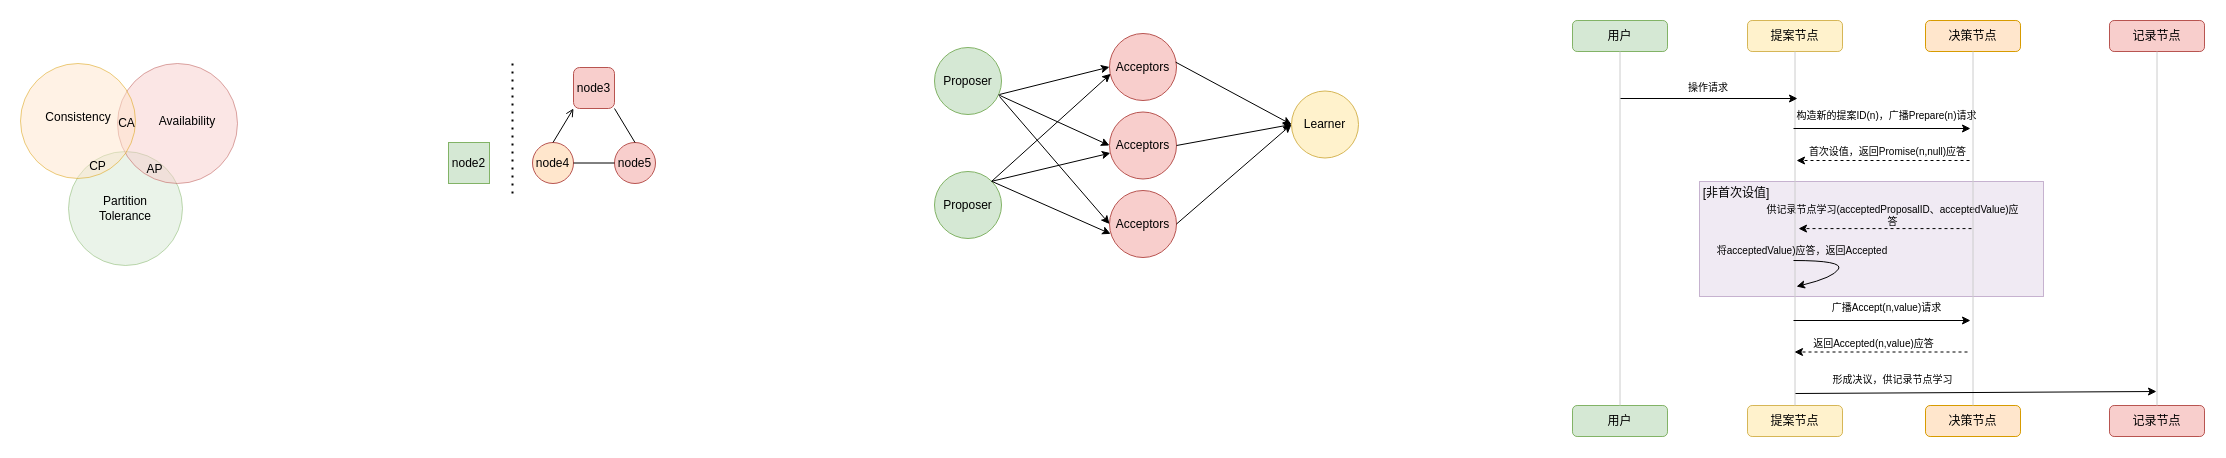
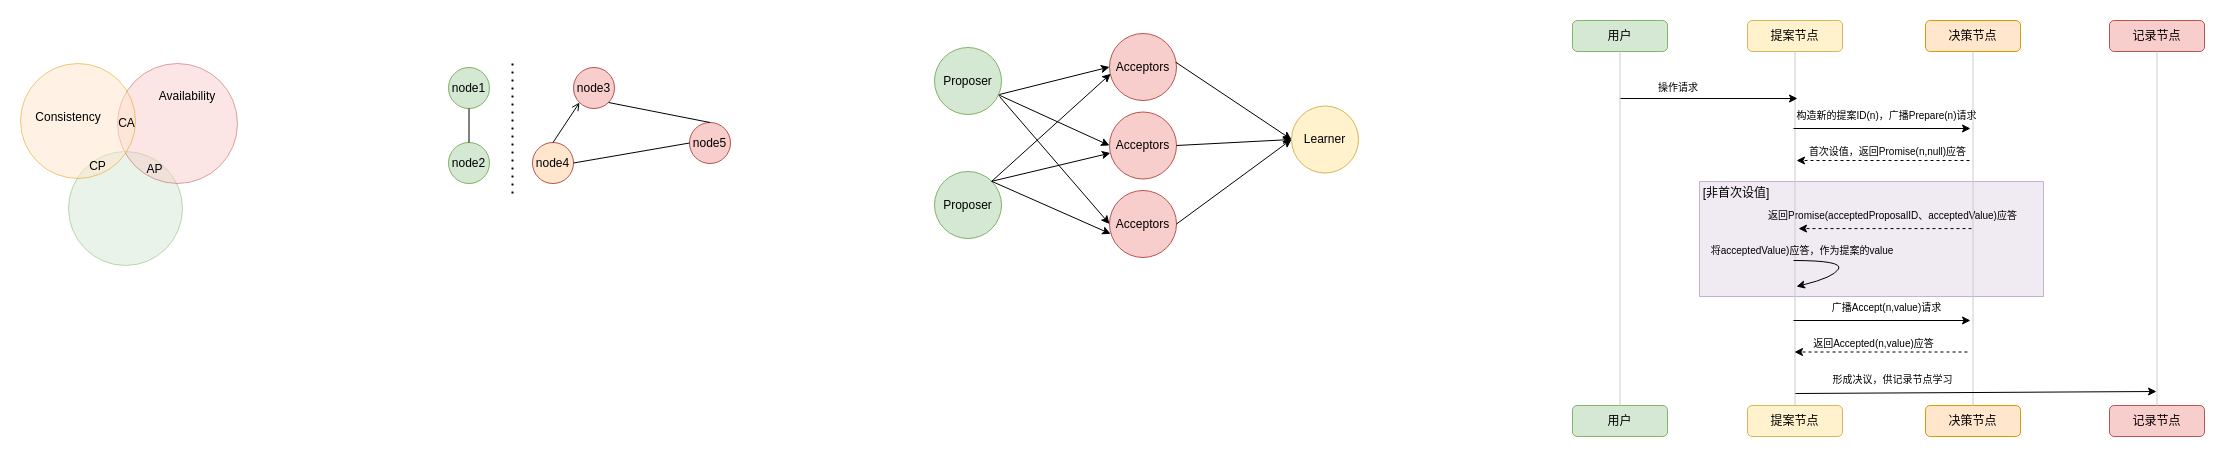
  <mxCell id="0" />
  <mxCell id="1" parent="0" />
  <mxCell id="2" value="" style="rounded=0;whiteSpace=wrap;html=1;fillColor=#e1d5e7;strokeColor=#9673a6;opacity=50;" vertex="1" parent="1"><mxGeometry x="1699" y="181" width="344" height="115" as="geometry" /></mxCell>
  <mxCell id="3" value="构造新的提案ID(n)，广播Prepare(n)请求" style="text;html=1;align=center;verticalAlign=middle;whiteSpace=wrap;rounded=0;fontSize=10;" vertex="1" parent="1"><mxGeometry x="1758" y="100" width="257" height="30" as="geometry" /></mxCell>
- <mxCell id="4" value="供记录节点学习(acceptedProposalID、acceptedValue)应答" style="text;html=1;align=center;verticalAlign=middle;whiteSpace=wrap;rounded=0;fontSize=10;" vertex="1" parent="1"><mxGeometry x="1765" y="200" width="255" height="30.5" as="geometry" /></mxCell>
+ <mxCell id="4" value="返回Promise(acceptedProposalID、acceptedValue)应答" style="text;html=1;align=center;verticalAlign=middle;whiteSpace=wrap;rounded=0;fontSize=10;" vertex="1" parent="1"><mxGeometry x="1765" y="200" width="255" height="30.5" as="geometry" /></mxCell>
  <mxCell id="5" value="首次设值，返回Promise(n,null)应答" style="text;html=1;align=center;verticalAlign=middle;whiteSpace=wrap;rounded=0;fontSize=10;" vertex="1" parent="1"><mxGeometry x="1760" y="135.5" width="255" height="30.5" as="geometry" /></mxCell>
  <mxCell id="6" value="" style="ellipse;whiteSpace=wrap;html=1;aspect=fixed;opacity=50;fillColor=#d5e8d4;strokeColor=#82b366;" vertex="1" parent="1"><mxGeometry x="68" y="151" width="114" height="114" as="geometry" /></mxCell>
  <mxCell id="7" value="" style="ellipse;whiteSpace=wrap;html=1;aspect=fixed;opacity=50;fillColor=#f8cecc;strokeColor=#b85450;" vertex="1" parent="1"><mxGeometry x="117" y="63" width="120" height="120" as="geometry" /></mxCell>
  <mxCell id="8" value="" style="ellipse;whiteSpace=wrap;html=1;aspect=fixed;fillColor=#ffe6cc;strokeColor=#d79b00;opacity=50;" vertex="1" parent="1"><mxGeometry x="20" y="63" width="115" height="115" as="geometry" /></mxCell>
  <mxCell id="9" value="CA" style="text;html=1;align=center;verticalAlign=middle;whiteSpace=wrap;rounded=0;fontColor=#000000;" vertex="1" parent="1"><mxGeometry x="115" y="101.5" width="23" height="43" as="geometry" /></mxCell>
  <mxCell id="10" value="CP" style="text;html=1;align=center;verticalAlign=middle;whiteSpace=wrap;rounded=0;fontColor=#000000;" vertex="1" parent="1"><mxGeometry x="86" y="144.5" width="23" height="43" as="geometry" /></mxCell>
  <mxCell id="11" value="AP" style="text;html=1;align=center;verticalAlign=middle;whiteSpace=wrap;rounded=0;fontColor=#000000;" vertex="1" parent="1"><mxGeometry x="143" y="147" width="23" height="43" as="geometry" /></mxCell>
- <mxCell id="12" value="Consistency" style="text;html=1;align=center;verticalAlign=middle;whiteSpace=wrap;rounded=0;" vertex="1" parent="1"><mxGeometry x="47.5" y="101.5" width="60" height="30" as="geometry" /></mxCell>
- <mxCell id="13" value="Availability" style="text;html=1;align=center;verticalAlign=middle;whiteSpace=wrap;rounded=0;" vertex="1" parent="1"><mxGeometry x="157" y="105.5" width="60" height="30" as="geometry" /></mxCell>
- <mxCell id="14" value="Partition&lt;br&gt;Tolerance" style="text;html=1;align=center;verticalAlign=middle;whiteSpace=wrap;rounded=0;" vertex="1" parent="1"><mxGeometry x="95" y="193" width="60" height="30" as="geometry" /></mxCell>
- <mxCell id="16" value="node2" style="whiteSpace=wrap;html=1;aspect=fixed;fillColor=#d5e8d4;strokeColor=#82b366;rounded=0;" vertex="1" parent="1"><mxGeometry x="448" y="142" width="41" height="41" as="geometry" /></mxCell>
- <mxCell id="17" value="node3" style="whiteSpace=wrap;html=1;aspect=fixed;fillColor=#f8cecc;strokeColor=#b85450;rounded=1;" vertex="1" parent="1"><mxGeometry x="573" y="67" width="41" height="41" as="geometry" /></mxCell>
- <mxCell id="18" value="node5" style="ellipse;whiteSpace=wrap;html=1;aspect=fixed;fillColor=#f8cecc;strokeColor=#b85450;" vertex="1" parent="1"><mxGeometry x="614" y="142" width="41" height="41" as="geometry" /></mxCell>
+ <mxCell id="12" value="Consistency" style="text;html=1;align=center;verticalAlign=middle;whiteSpace=wrap;rounded=0;" vertex="1" parent="1"><mxGeometry x="37.5" y="101.5" width="60" height="30" as="geometry" /></mxCell>
+ <mxCell id="13" value="Availability" style="text;html=1;align=center;verticalAlign=middle;whiteSpace=wrap;rounded=0;" vertex="1" parent="1"><mxGeometry x="157" y="80.5" width="60" height="30" as="geometry" /></mxCell>
+ <mxCell id="15" value="node1" style="ellipse;whiteSpace=wrap;html=1;aspect=fixed;fillColor=#d5e8d4;strokeColor=#82b366;" vertex="1" parent="1"><mxGeometry x="448" y="67" width="41" height="41" as="geometry" /></mxCell>
+ <mxCell id="16" value="node2" style="ellipse;whiteSpace=wrap;html=1;aspect=fixed;fillColor=#d5e8d4;strokeColor=#82b366;" vertex="1" parent="1"><mxGeometry x="448" y="142" width="41" height="41" as="geometry" /></mxCell>
+ <mxCell id="17" value="node3" style="ellipse;whiteSpace=wrap;html=1;aspect=fixed;fillColor=#f8cecc;strokeColor=#b85450;" vertex="1" parent="1"><mxGeometry x="573" y="67" width="41" height="41" as="geometry" /></mxCell>
+ <mxCell id="18" value="node5" style="ellipse;whiteSpace=wrap;html=1;aspect=fixed;fillColor=#f8cecc;strokeColor=#b85450;" vertex="1" parent="1"><mxGeometry x="689" y="122" width="41" height="41" as="geometry" /></mxCell>
  <mxCell id="19" value="node4" style="ellipse;whiteSpace=wrap;html=1;aspect=fixed;fillColor=#ffe6cc;strokeColor=#b85450;" vertex="1" parent="1"><mxGeometry x="532" y="142" width="41" height="41" as="geometry" /></mxCell>
  <mxCell id="20" value="" style="endArrow=none;dashed=1;html=1;dashPattern=1 3;strokeWidth=2;rounded=0;" edge="1" parent="1"><mxGeometry width="50" height="50" relative="1" as="geometry"><mxPoint x="512" y="193" as="sourcePoint" /><mxPoint x="512" y="59" as="targetPoint" /></mxGeometry></mxCell>
+ <mxCell id="21" value="" style="endArrow=none;html=1;rounded=0;exitX=0.5;exitY=0;exitDx=0;exitDy=0;entryX=0.5;entryY=1;entryDx=0;entryDy=0;" edge="1" parent="1" source="16" target="15"><mxGeometry width="50" height="50" relative="1" as="geometry"><mxPoint x="422" y="158" as="sourcePoint" /><mxPoint x="472" y="108" as="targetPoint" /></mxGeometry></mxCell>
  <mxCell id="22" value="" style="endArrow=open;html=1;rounded=0;exitX=0.5;exitY=0;exitDx=0;exitDy=0;entryX=0;entryY=1;entryDx=0;entryDy=0;" edge="1" parent="1" source="19" target="17"><mxGeometry width="50" height="50" relative="1" as="geometry"><mxPoint x="479" y="152" as="sourcePoint" /><mxPoint x="479" y="118" as="targetPoint" /></mxGeometry></mxCell>
  <mxCell id="23" value="" style="endArrow=none;html=1;rounded=0;exitX=0.5;exitY=0;exitDx=0;exitDy=0;entryX=1;entryY=1;entryDx=0;entryDy=0;" edge="1" parent="1" source="18" target="17"><mxGeometry width="50" height="50" relative="1" as="geometry"><mxPoint x="563" y="152" as="sourcePoint" /><mxPoint x="589" y="112" as="targetPoint" /></mxGeometry></mxCell>
  <mxCell id="24" value="" style="endArrow=none;html=1;rounded=0;exitX=0;exitY=0.5;exitDx=0;exitDy=0;entryX=1;entryY=0.5;entryDx=0;entryDy=0;" edge="1" parent="1" source="18" target="19"><mxGeometry width="50" height="50" relative="1" as="geometry"><mxPoint x="645" y="152" as="sourcePoint" /><mxPoint x="618" y="112" as="targetPoint" /></mxGeometry></mxCell>
  <mxCell id="25" value="Proposer" style="ellipse;whiteSpace=wrap;html=1;aspect=fixed;fillColor=#d5e8d4;strokeColor=#82b366;" vertex="1" parent="1"><mxGeometry x="934" y="47" width="67" height="67" as="geometry" /></mxCell>
  <mxCell id="26" value="Proposer" style="ellipse;whiteSpace=wrap;html=1;aspect=fixed;fillColor=#d5e8d4;strokeColor=#82b366;" vertex="1" parent="1"><mxGeometry x="934" y="171" width="67" height="67" as="geometry" /></mxCell>
  <mxCell id="27" value="Acceptors" style="ellipse;whiteSpace=wrap;html=1;aspect=fixed;fillColor=#f8cecc;strokeColor=#b85450;" vertex="1" parent="1"><mxGeometry x="1109" y="33" width="67" height="67" as="geometry" /></mxCell>
  <mxCell id="28" value="Acceptors" style="ellipse;whiteSpace=wrap;html=1;aspect=fixed;fillColor=#f8cecc;strokeColor=#b85450;" vertex="1" parent="1"><mxGeometry x="1109" y="111.5" width="67" height="67" as="geometry" /></mxCell>
  <mxCell id="29" value="Acceptors" style="ellipse;whiteSpace=wrap;html=1;aspect=fixed;fillColor=#f8cecc;strokeColor=#b85450;" vertex="1" parent="1"><mxGeometry x="1109" y="190" width="67" height="67" as="geometry" /></mxCell>
- <mxCell id="30" value="Learner" style="ellipse;whiteSpace=wrap;html=1;aspect=fixed;fillColor=#fff2cc;strokeColor=#d6b656;" vertex="1" parent="1"><mxGeometry x="1291" y="90.5" width="67" height="67" as="geometry" /></mxCell>
+ <mxCell id="30" value="Learner" style="ellipse;whiteSpace=wrap;html=1;aspect=fixed;fillColor=#fff2cc;strokeColor=#d6b656;" vertex="1" parent="1"><mxGeometry x="1291" y="105.5" width="67" height="67" as="geometry" /></mxCell>
  <mxCell id="31" value="" style="endArrow=classic;html=1;rounded=0;entryX=0;entryY=0.5;entryDx=0;entryDy=0;exitX=0.97;exitY=0.701;exitDx=0;exitDy=0;exitPerimeter=0;" edge="1" parent="1" source="25" target="27"><mxGeometry width="50" height="50" relative="1" as="geometry"><mxPoint x="1001" y="81" as="sourcePoint" /><mxPoint x="1051" y="31" as="targetPoint" /></mxGeometry></mxCell>
  <mxCell id="32" value="" style="endArrow=classic;html=1;rounded=0;entryX=0;entryY=0.5;entryDx=0;entryDy=0;" edge="1" parent="1" source="25" target="28"><mxGeometry width="50" height="50" relative="1" as="geometry"><mxPoint x="1011" y="91" as="sourcePoint" /><mxPoint x="1119" y="77" as="targetPoint" /></mxGeometry></mxCell>
  <mxCell id="33" value="" style="endArrow=classic;html=1;rounded=0;entryX=0;entryY=0.5;entryDx=0;entryDy=0;" edge="1" parent="1" target="29"><mxGeometry width="50" height="50" relative="1" as="geometry"><mxPoint x="999" y="96" as="sourcePoint" /><mxPoint x="1119" y="155" as="targetPoint" /></mxGeometry></mxCell>
  <mxCell id="34" value="" style="endArrow=classic;html=1;rounded=0;entryX=0.017;entryY=0.602;entryDx=0;entryDy=0;exitX=1;exitY=0;exitDx=0;exitDy=0;entryPerimeter=0;" edge="1" parent="1" source="26" target="27"><mxGeometry width="50" height="50" relative="1" as="geometry"><mxPoint x="1009" y="106" as="sourcePoint" /><mxPoint x="1119" y="234" as="targetPoint" /></mxGeometry></mxCell>
  <mxCell id="35" value="" style="endArrow=classic;html=1;rounded=0;exitX=1;exitY=0;exitDx=0;exitDy=0;" edge="1" parent="1" source="26" target="28"><mxGeometry width="50" height="50" relative="1" as="geometry"><mxPoint x="1001" y="191" as="sourcePoint" /><mxPoint x="1120" y="83" as="targetPoint" /></mxGeometry></mxCell>
  <mxCell id="36" value="" style="endArrow=classic;html=1;rounded=0;entryX=0.017;entryY=0.647;entryDx=0;entryDy=0;exitX=1;exitY=0;exitDx=0;exitDy=0;entryPerimeter=0;" edge="1" parent="1" source="26" target="29"><mxGeometry width="50" height="50" relative="1" as="geometry"><mxPoint x="1001" y="191" as="sourcePoint" /><mxPoint x="1119" y="171" as="targetPoint" /></mxGeometry></mxCell>
  <mxCell id="37" value="" style="endArrow=classic;html=1;rounded=0;entryX=0;entryY=0.5;entryDx=0;entryDy=0;exitX=0.988;exitY=0.428;exitDx=0;exitDy=0;exitPerimeter=0;" edge="1" parent="1" source="27" target="30"><mxGeometry width="50" height="50" relative="1" as="geometry"><mxPoint x="1001" y="191" as="sourcePoint" /><mxPoint x="1120" y="83" as="targetPoint" /></mxGeometry></mxCell>
  <mxCell id="38" value="" style="endArrow=classic;html=1;rounded=0;entryX=0;entryY=0.5;entryDx=0;entryDy=0;exitX=1;exitY=0.5;exitDx=0;exitDy=0;" edge="1" parent="1" source="28" target="30"><mxGeometry width="50" height="50" relative="1" as="geometry"><mxPoint x="1185" y="72" as="sourcePoint" /><mxPoint x="1301" y="149" as="targetPoint" /></mxGeometry></mxCell>
  <mxCell id="39" value="" style="endArrow=classic;html=1;rounded=0;entryX=0;entryY=0.5;entryDx=0;entryDy=0;exitX=1;exitY=0.5;exitDx=0;exitDy=0;" edge="1" parent="1" source="29" target="30"><mxGeometry width="50" height="50" relative="1" as="geometry"><mxPoint x="1186" y="155" as="sourcePoint" /><mxPoint x="1301" y="149" as="targetPoint" /></mxGeometry></mxCell>
  <mxCell id="40" value="用户" style="rounded=1;whiteSpace=wrap;html=1;fillColor=#d5e8d4;strokeColor=#82b366;" vertex="1" parent="1"><mxGeometry x="1572" y="20" width="95" height="31" as="geometry" /></mxCell>
  <mxCell id="41" value="用户" style="rounded=1;whiteSpace=wrap;html=1;fillColor=#d5e8d4;strokeColor=#82b366;" vertex="1" parent="1"><mxGeometry x="1572" y="405" width="95" height="31" as="geometry" /></mxCell>
  <mxCell id="42" value="" style="endArrow=none;html=1;rounded=0;entryX=0.5;entryY=1;entryDx=0;entryDy=0;strokeColor=#CCCCCC;" edge="1" parent="1" source="41" target="40"><mxGeometry width="50" height="50" relative="1" as="geometry"><mxPoint x="1574" y="142" as="sourcePoint" /><mxPoint x="1624" y="92" as="targetPoint" /></mxGeometry></mxCell>
  <mxCell id="43" value="提案节点" style="rounded=1;whiteSpace=wrap;html=1;fillColor=#fff2cc;strokeColor=#d6b656;" vertex="1" parent="1"><mxGeometry x="1747" y="20" width="95" height="31" as="geometry" /></mxCell>
  <mxCell id="44" value="提案节点" style="rounded=1;whiteSpace=wrap;html=1;fillColor=#fff2cc;strokeColor=#d6b656;" vertex="1" parent="1"><mxGeometry x="1747" y="405" width="95" height="31" as="geometry" /></mxCell>
  <mxCell id="45" value="" style="endArrow=none;html=1;rounded=0;entryX=0.5;entryY=1;entryDx=0;entryDy=0;strokeColor=#CCCCCC;" edge="1" parent="1" source="44" target="43"><mxGeometry width="50" height="50" relative="1" as="geometry"><mxPoint x="1749" y="142" as="sourcePoint" /><mxPoint x="1799" y="92" as="targetPoint" /></mxGeometry></mxCell>
  <mxCell id="46" value="决策节点" style="rounded=1;whiteSpace=wrap;html=1;fillColor=#ffe6cc;strokeColor=#d79b00;" vertex="1" parent="1"><mxGeometry x="1925" y="20" width="95" height="31" as="geometry" /></mxCell>
  <mxCell id="47" value="决策节点" style="rounded=1;whiteSpace=wrap;html=1;fillColor=#ffe6cc;strokeColor=#d79b00;" vertex="1" parent="1"><mxGeometry x="1925" y="405" width="95" height="31" as="geometry" /></mxCell>
  <mxCell id="48" value="" style="endArrow=none;html=1;rounded=0;entryX=0.5;entryY=1;entryDx=0;entryDy=0;strokeColor=#CCCCCC;" edge="1" parent="1" source="47" target="46"><mxGeometry width="50" height="50" relative="1" as="geometry"><mxPoint x="1927" y="142" as="sourcePoint" /><mxPoint x="1977" y="92" as="targetPoint" /></mxGeometry></mxCell>
  <mxCell id="49" value="记录节点" style="rounded=1;whiteSpace=wrap;html=1;fillColor=#f8cecc;strokeColor=#b85450;" vertex="1" parent="1"><mxGeometry x="2109" y="20" width="95" height="31" as="geometry" /></mxCell>
  <mxCell id="50" value="记录节点" style="rounded=1;whiteSpace=wrap;html=1;fillColor=#f8cecc;strokeColor=#b85450;" vertex="1" parent="1"><mxGeometry x="2109" y="405" width="95" height="31" as="geometry" /></mxCell>
  <mxCell id="51" value="" style="endArrow=none;html=1;rounded=0;entryX=0.5;entryY=1;entryDx=0;entryDy=0;strokeColor=#CCCCCC;" edge="1" parent="1" source="50" target="49"><mxGeometry width="50" height="50" relative="1" as="geometry"><mxPoint x="2111" y="142" as="sourcePoint" /><mxPoint x="2161" y="92" as="targetPoint" /></mxGeometry></mxCell>
  <mxCell id="52" value="" style="endArrow=classic;html=1;rounded=0;" edge="1" parent="1"><mxGeometry width="50" height="50" relative="1" as="geometry"><mxPoint x="1620" y="98" as="sourcePoint" /><mxPoint x="1797" y="98" as="targetPoint" /></mxGeometry></mxCell>
- <mxCell id="53" value="操作请求" style="text;html=1;align=center;verticalAlign=middle;whiteSpace=wrap;rounded=0;fontSize=10;" vertex="1" parent="1"><mxGeometry x="1678" y="72" width="60" height="30" as="geometry" /></mxCell>
+ <mxCell id="53" value="操作请求" style="text;html=1;align=center;verticalAlign=middle;whiteSpace=wrap;rounded=0;fontSize=10;" vertex="1" parent="1"><mxGeometry x="1648" y="72" width="60" height="30" as="geometry" /></mxCell>
  <mxCell id="54" value="" style="endArrow=classic;html=1;rounded=0;" edge="1" parent="1"><mxGeometry width="50" height="50" relative="1" as="geometry"><mxPoint x="1793" y="128" as="sourcePoint" /><mxPoint x="1970" y="128" as="targetPoint" /></mxGeometry></mxCell>
  <mxCell id="55" value="" style="endArrow=classic;html=1;rounded=0;dashed=1;" edge="1" parent="1"><mxGeometry width="50" height="50" relative="1" as="geometry"><mxPoint x="1969" y="160" as="sourcePoint" /><mxPoint x="1796" y="160" as="targetPoint" /></mxGeometry></mxCell>
  <mxCell id="56" value="" style="endArrow=classic;html=1;rounded=0;dashed=1;" edge="1" parent="1"><mxGeometry width="50" height="50" relative="1" as="geometry"><mxPoint x="1971" y="228.08" as="sourcePoint" /><mxPoint x="1798" y="228.08" as="targetPoint" /></mxGeometry></mxCell>
  <mxCell id="57" value="" style="curved=1;endArrow=classic;html=1;rounded=0;" edge="1" parent="1"><mxGeometry width="50" height="50" relative="1" as="geometry"><mxPoint x="1793" y="260" as="sourcePoint" /><mxPoint x="1796" y="286" as="targetPoint" /><Array as="points"><mxPoint x="1843" y="260" /><mxPoint x="1833" y="277" /></Array></mxGeometry></mxCell>
- <mxCell id="58" value="将acceptedValue)应答，返回Accepted" style="text;html=1;align=center;verticalAlign=middle;whiteSpace=wrap;rounded=0;fontSize=10;" vertex="1" parent="1"><mxGeometry x="1706" y="234.5" width="192" height="30.5" as="geometry" /></mxCell>
+ <mxCell id="58" value="将acceptedValue)应答，作为提案的value" style="text;html=1;align=center;verticalAlign=middle;whiteSpace=wrap;rounded=0;fontSize=10;" vertex="1" parent="1"><mxGeometry x="1706" y="234.5" width="192" height="30.5" as="geometry" /></mxCell>
  <mxCell id="59" value="广播Accept(n,value)请求" style="text;html=1;align=center;verticalAlign=middle;whiteSpace=wrap;rounded=0;fontSize=10;" vertex="1" parent="1"><mxGeometry x="1758" y="292" width="257" height="30" as="geometry" /></mxCell>
  <mxCell id="60" value="" style="endArrow=classic;html=1;rounded=0;" edge="1" parent="1"><mxGeometry width="50" height="50" relative="1" as="geometry"><mxPoint x="1793" y="320" as="sourcePoint" /><mxPoint x="1970" y="320" as="targetPoint" /></mxGeometry></mxCell>
  <mxCell id="61" value="形成决议，供记录节点学习" style="text;html=1;align=center;verticalAlign=middle;whiteSpace=wrap;rounded=0;fontSize=10;" vertex="1" parent="1"><mxGeometry x="1765" y="364" width="255" height="30.5" as="geometry" /></mxCell>
  <mxCell id="62" value="" style="endArrow=classic;html=1;rounded=0;dashed=1;" edge="1" parent="1"><mxGeometry width="50" height="50" relative="1" as="geometry"><mxPoint x="1967" y="351.5" as="sourcePoint" /><mxPoint x="1794" y="351.5" as="targetPoint" /></mxGeometry></mxCell>
  <mxCell id="63" value="返回Accepted(n,value)应答" style="text;html=1;align=center;verticalAlign=middle;whiteSpace=wrap;rounded=0;fontSize=10;" vertex="1" parent="1"><mxGeometry x="1745" y="328" width="257" height="30" as="geometry" /></mxCell>
  <mxCell id="64" value="" style="endArrow=classic;html=1;rounded=0;" edge="1" parent="1"><mxGeometry width="50" height="50" relative="1" as="geometry"><mxPoint x="1795" y="393" as="sourcePoint" /><mxPoint x="2156" y="391" as="targetPoint" /></mxGeometry></mxCell>
  <mxCell id="65" value="[非首次设值]" style="text;html=1;align=center;verticalAlign=middle;whiteSpace=wrap;rounded=0;fontColor=#000000;" vertex="1" parent="1"><mxGeometry x="1699" y="178" width="74" height="30" as="geometry" /></mxCell>
